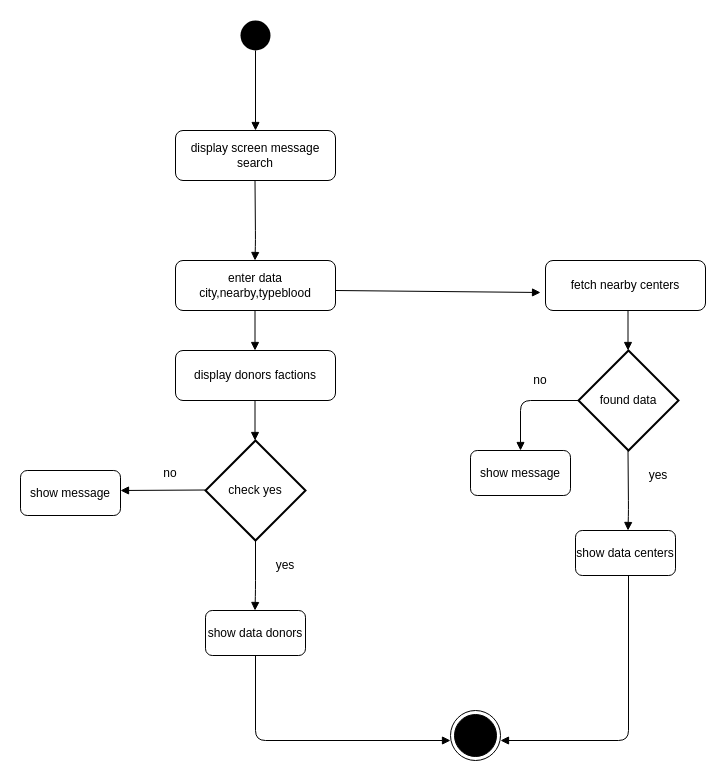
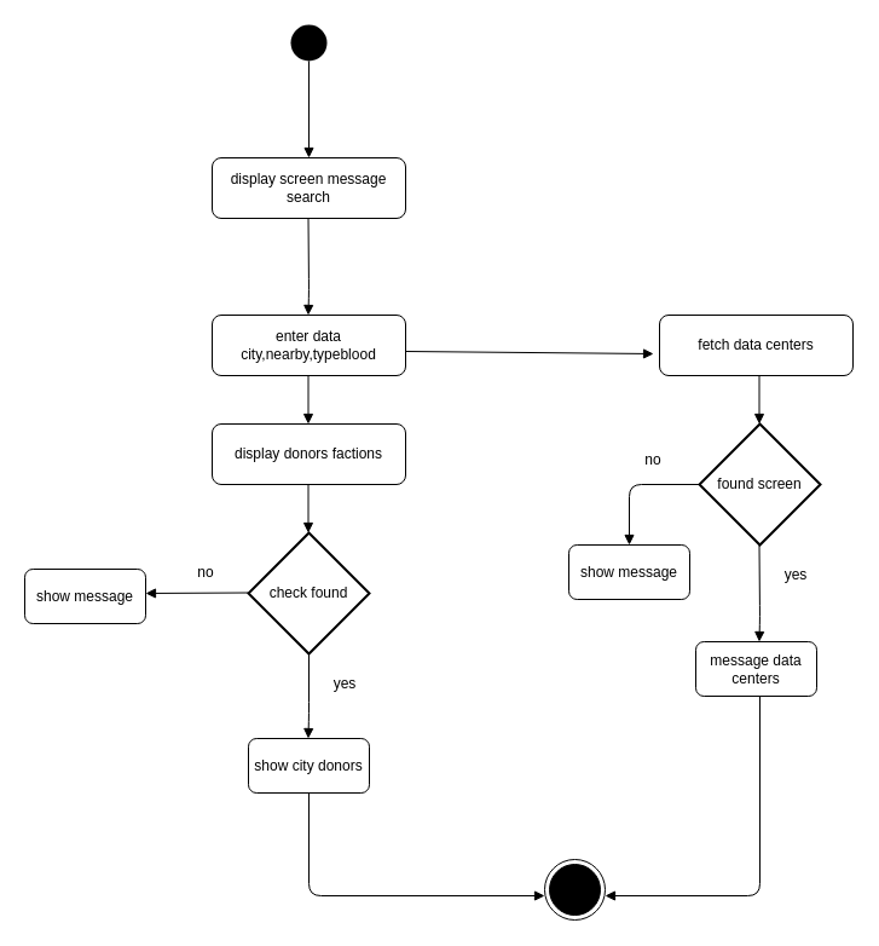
  <mxCell id="0" />
  <mxCell id="1" parent="0" />
  <mxCell id="2" value="" style="ellipse;fillColor=#000000;strokeColor=none;" vertex="1" parent="1"><mxGeometry x="240" y="20" width="30" height="30" as="geometry" /></mxCell>
  <mxCell id="3" value="" style="endArrow=block;endFill=1;endSize=6;html=1;exitX=0.5;exitY=1;exitDx=0;exitDy=0;" edge="1" parent="1" source="2"><mxGeometry width="100" relative="1" as="geometry"><mxPoint x="270" y="160" as="sourcePoint" /><mxPoint x="255" y="130" as="targetPoint" /></mxGeometry></mxCell>
  <mxCell id="4" value="display screen message search" style="shape=ext;rounded=1;html=1;whiteSpace=wrap;" vertex="1" parent="1"><mxGeometry x="175" y="130" width="160" height="50" as="geometry" /></mxCell>
  <mxCell id="5" value="" style="endArrow=block;endFill=1;endSize=6;html=1;exitX=0.5;exitY=1;exitDx=0;exitDy=0;" edge="1" parent="1"><mxGeometry width="100" relative="1" as="geometry"><mxPoint x="254.5" y="180" as="sourcePoint" /><mxPoint x="254.5" y="260" as="targetPoint" /><Array as="points"><mxPoint x="255" y="240" /></Array></mxGeometry></mxCell>
  <mxCell id="6" value="enter data city,nearby,typeblood" style="shape=ext;rounded=1;html=1;whiteSpace=wrap;" vertex="1" parent="1"><mxGeometry x="175" y="260" width="160" height="50" as="geometry" /></mxCell>
  <mxCell id="7" value="" style="endArrow=block;endFill=1;endSize=6;html=1;entryX=-0.031;entryY=0.64;entryDx=0;entryDy=0;entryPerimeter=0;" edge="1" parent="1" target="8"><mxGeometry width="100" relative="1" as="geometry"><mxPoint x="335" y="290" as="sourcePoint" /><mxPoint x="425" y="290" as="targetPoint" /></mxGeometry></mxCell>
- <mxCell id="8" value="fetch nearby centers" style="shape=ext;rounded=1;html=1;whiteSpace=wrap;" vertex="1" parent="1"><mxGeometry x="545" y="260" width="160" height="50" as="geometry" /></mxCell>
+ <mxCell id="8" value="fetch data centers" style="shape=ext;rounded=1;html=1;whiteSpace=wrap;" vertex="1" parent="1"><mxGeometry x="545" y="260" width="160" height="50" as="geometry" /></mxCell>
  <mxCell id="9" value="" style="endArrow=block;endFill=1;endSize=6;html=1;" edge="1" parent="1"><mxGeometry width="100" relative="1" as="geometry"><mxPoint x="254.5" y="310" as="sourcePoint" /><mxPoint x="254.5" y="350" as="targetPoint" /></mxGeometry></mxCell>
  <mxCell id="10" value="display donors factions" style="shape=ext;rounded=1;html=1;whiteSpace=wrap;" vertex="1" parent="1"><mxGeometry x="175" y="350" width="160" height="50" as="geometry" /></mxCell>
  <mxCell id="11" value="" style="endArrow=block;endFill=1;endSize=6;html=1;" edge="1" parent="1"><mxGeometry width="100" relative="1" as="geometry"><mxPoint x="627.5" y="310" as="sourcePoint" /><mxPoint x="627.5" y="350" as="targetPoint" /></mxGeometry></mxCell>
- <mxCell id="12" value="found data" style="strokeWidth=2;html=1;shape=mxgraph.flowchart.decision;whiteSpace=wrap;" vertex="1" parent="1"><mxGeometry x="578" y="350" width="100" height="100" as="geometry" /></mxCell>
+ <mxCell id="12" value="found screen" style="strokeWidth=2;html=1;shape=mxgraph.flowchart.decision;whiteSpace=wrap;" vertex="1" parent="1"><mxGeometry x="578" y="350" width="100" height="100" as="geometry" /></mxCell>
  <mxCell id="13" value="" style="endArrow=block;endFill=1;endSize=6;html=1;exitX=0.5;exitY=1;exitDx=0;exitDy=0;" edge="1" parent="1"><mxGeometry width="100" relative="1" as="geometry"><mxPoint x="627.5" y="450" as="sourcePoint" /><mxPoint x="627.5" y="530" as="targetPoint" /><Array as="points"><mxPoint x="628" y="510" /></Array></mxGeometry></mxCell>
  <mxCell id="14" value="yes" style="text;html=1;strokeColor=none;fillColor=none;align=center;verticalAlign=middle;whiteSpace=wrap;rounded=0;" vertex="1" parent="1"><mxGeometry x="638" y="465" width="40" height="20" as="geometry" /></mxCell>
  <mxCell id="15" value="no" style="text;html=1;strokeColor=none;fillColor=none;align=center;verticalAlign=middle;whiteSpace=wrap;rounded=0;" vertex="1" parent="1"><mxGeometry x="520" y="370" width="40" height="20" as="geometry" /></mxCell>
  <mxCell id="16" value="" style="endArrow=block;endFill=1;endSize=6;html=1;exitX=0;exitY=0.5;exitDx=0;exitDy=0;exitPerimeter=0;" edge="1" parent="1" source="12"><mxGeometry width="100" relative="1" as="geometry"><mxPoint x="530" y="400" as="sourcePoint" /><mxPoint x="520" y="450" as="targetPoint" /><Array as="points"><mxPoint x="520" y="400" /></Array></mxGeometry></mxCell>
  <mxCell id="17" value="show message" style="shape=ext;rounded=1;html=1;whiteSpace=wrap;" vertex="1" parent="1"><mxGeometry x="470" y="450" width="100" height="45" as="geometry" /></mxCell>
- <mxCell id="18" value="show data centers" style="shape=ext;rounded=1;html=1;whiteSpace=wrap;" vertex="1" parent="1"><mxGeometry x="575" y="530" width="100" height="45" as="geometry" /></mxCell>
+ <mxCell id="18" value="message data centers" style="shape=ext;rounded=1;html=1;whiteSpace=wrap;" vertex="1" parent="1"><mxGeometry x="575" y="530" width="100" height="45" as="geometry" /></mxCell>
  <mxCell id="19" value="" style="endArrow=block;endFill=1;endSize=6;html=1;" edge="1" parent="1"><mxGeometry width="100" relative="1" as="geometry"><mxPoint x="254.5" y="400" as="sourcePoint" /><mxPoint x="254.5" y="440" as="targetPoint" /></mxGeometry></mxCell>
- <mxCell id="20" value="check yes" style="strokeWidth=2;html=1;shape=mxgraph.flowchart.decision;whiteSpace=wrap;" vertex="1" parent="1"><mxGeometry x="205" y="440" width="100" height="100" as="geometry" /></mxCell>
+ <mxCell id="20" value="check found" style="strokeWidth=2;html=1;shape=mxgraph.flowchart.decision;whiteSpace=wrap;" vertex="1" parent="1"><mxGeometry x="205" y="440" width="100" height="100" as="geometry" /></mxCell>
  <mxCell id="21" value="" style="endArrow=block;endFill=1;endSize=6;html=1;" edge="1" parent="1"><mxGeometry width="100" relative="1" as="geometry"><mxPoint x="205" y="489.5" as="sourcePoint" /><mxPoint x="120" y="490" as="targetPoint" /></mxGeometry></mxCell>
  <mxCell id="22" value="show message" style="shape=ext;rounded=1;html=1;whiteSpace=wrap;" vertex="1" parent="1"><mxGeometry x="20" y="470" width="100" height="45" as="geometry" /></mxCell>
  <mxCell id="23" value="no" style="text;html=1;strokeColor=none;fillColor=none;align=center;verticalAlign=middle;whiteSpace=wrap;rounded=0;" vertex="1" parent="1"><mxGeometry x="150" y="462.5" width="40" height="20" as="geometry" /></mxCell>
  <mxCell id="24" value="" style="endArrow=block;endFill=1;endSize=6;html=1;" edge="1" parent="1"><mxGeometry width="100" relative="1" as="geometry"><mxPoint x="255" y="540" as="sourcePoint" /><mxPoint x="254.5" y="610" as="targetPoint" /><Array as="points"><mxPoint x="255" y="590" /></Array></mxGeometry></mxCell>
- <mxCell id="25" value="show data donors" style="shape=ext;rounded=1;html=1;whiteSpace=wrap;" vertex="1" parent="1"><mxGeometry x="205" y="610" width="100" height="45" as="geometry" /></mxCell>
+ <mxCell id="25" value="show city donors" style="shape=ext;rounded=1;html=1;whiteSpace=wrap;" vertex="1" parent="1"><mxGeometry x="205" y="610" width="100" height="45" as="geometry" /></mxCell>
  <mxCell id="26" value="yes" style="text;html=1;strokeColor=none;fillColor=none;align=center;verticalAlign=middle;whiteSpace=wrap;rounded=0;" vertex="1" parent="1"><mxGeometry x="265" y="555" width="40" height="20" as="geometry" /></mxCell>
  <mxCell id="27" value="" style="endArrow=block;endFill=1;endSize=6;html=1;" edge="1" parent="1"><mxGeometry width="100" relative="1" as="geometry"><mxPoint x="628" y="575" as="sourcePoint" /><mxPoint x="500" y="740" as="targetPoint" /><Array as="points"><mxPoint x="628" y="740" /></Array></mxGeometry></mxCell>
  <mxCell id="28" value="" style="endArrow=block;endFill=1;endSize=6;html=1;exitX=0.5;exitY=1;exitDx=0;exitDy=0;" edge="1" parent="1" source="25"><mxGeometry width="100" relative="1" as="geometry"><mxPoint x="255" y="660" as="sourcePoint" /><mxPoint x="450" y="740" as="targetPoint" /><Array as="points"><mxPoint x="255" y="740" /></Array></mxGeometry></mxCell>
  <mxCell id="29" value="" style="ellipse;html=1;shape=endState;fillColor=#000000;strokeColor=#000000;" vertex="1" parent="1"><mxGeometry x="450" y="710" width="50" height="50" as="geometry" /></mxCell>
